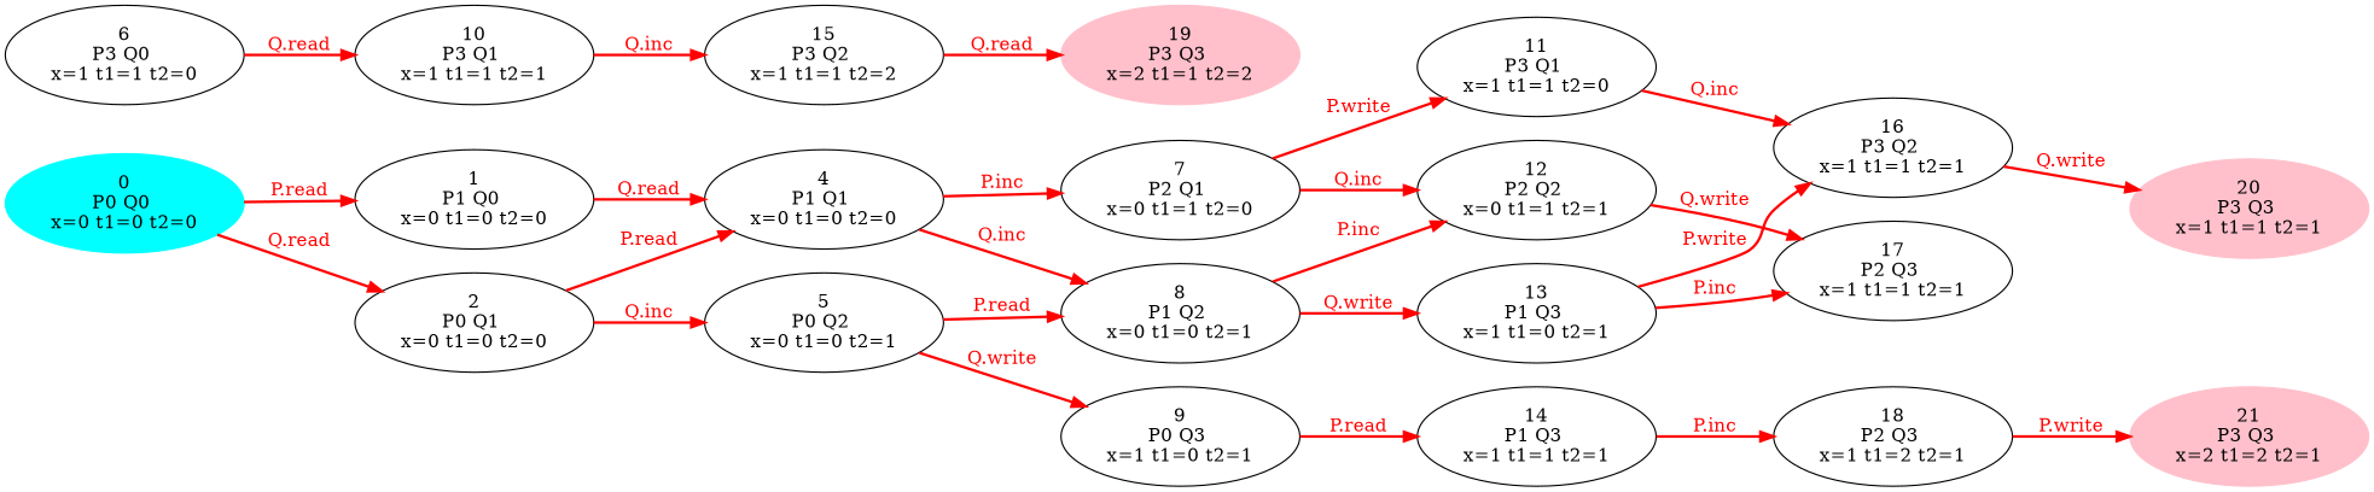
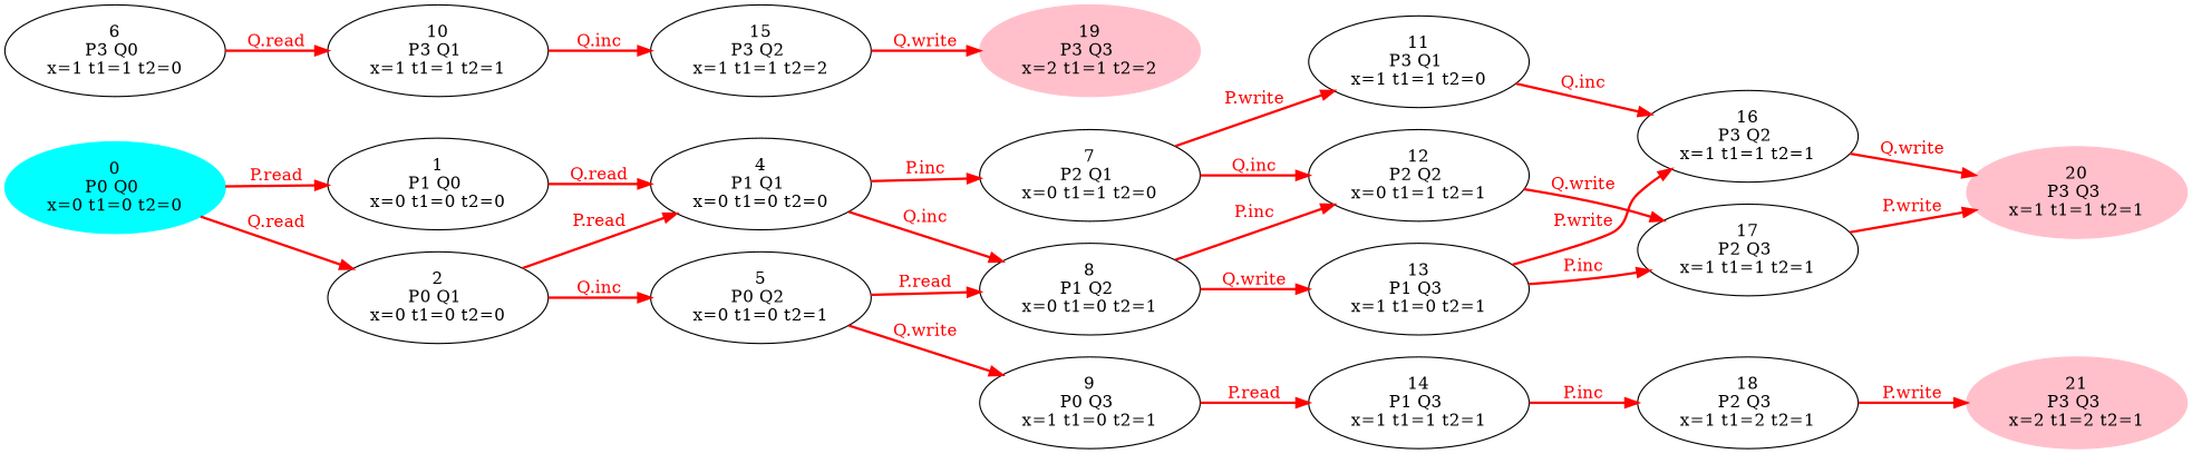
  digraph {
    rankdir=LR
    edge [color=red fontcolor=red penwidth=2 weight=2]
    n1 [color=cyan label="0\nP0 Q0 \nx=0 t1=0 t2=0" style=filled]
    n2 [label="1\nP1 Q0 \nx=0 t1=0 t2=0"]
    n3 [label="2\nP0 Q1 \nx=0 t1=0 t2=0"]
    n4 [label="4\nP1 Q1 \nx=0 t1=0 t2=0"]
    n5 [label="5\nP0 Q2 \nx=0 t1=0 t2=1"]
    n6 [label="7\nP2 Q1 \nx=0 t1=1 t2=0"]
    n7 [label="8\nP1 Q2 \nx=0 t1=0 t2=1"]
    n8 [label="9\nP0 Q3 \nx=1 t1=0 t2=1"]
    n9 [label="6\nP3 Q0 \nx=1 t1=1 t2=0"]
    n10 [label="10\nP3 Q1 \nx=1 t1=1 t2=1"]
    n11 [label="11\nP3 Q1 \nx=1 t1=1 t2=0"]
    n12 [label="12\nP2 Q2 \nx=0 t1=1 t2=1"]
    n13 [label="13\nP1 Q3 \nx=1 t1=0 t2=1"]
    n14 [label="14\nP1 Q3 \nx=1 t1=1 t2=1"]
    n15 [label="15\nP3 Q2 \nx=1 t1=1 t2=2"]
    n16 [label="16\nP3 Q2 \nx=1 t1=1 t2=1"]
    n17 [label="17\nP2 Q3 \nx=1 t1=1 t2=1"]
    n18 [label="18\nP2 Q3 \nx=1 t1=2 t2=1"]
    n19 [color=pink label="19\nP3 Q3 \nx=2 t1=1 t2=2" style=filled]
    n20 [color=pink label="20\nP3 Q3 \nx=1 t1=1 t2=1" style=filled]
    n21 [color=pink label="21\nP3 Q3 \nx=2 t1=2 t2=1" style=filled]
    n1 -> n2 [label="P.read"]
    n1 -> n3 [label="Q.read"]
    n2 -> n4 [label="Q.read"]
    n3 -> n4 [label="P.read"]
    n3 -> n5 [label="Q.inc"]
    n4 -> n6 [label="P.inc"]
    n4 -> n7 [label="Q.inc"]
    n5 -> n7 [label="P.read"]
    n5 -> n8 [label="Q.write"]
    n6 -> n11 [label="P.write"]
    n6 -> n12 [label="Q.inc"]
    n7 -> n12 [label="P.inc"]
    n7 -> n13 [label="Q.write"]
    n8 -> n14 [label="P.read"]
    n9 -> n10 [label="Q.read"]
    n10 -> n15 [label="Q.inc"]
    n11 -> n16 [label="Q.inc"]
    n12 -> n17 [label="Q.write"]
    n13 -> n16 [label="P.write"]
    n13 -> n17 [label="P.inc"]
    n14 -> n18 [label="P.inc"]
-   n15 -> n19 [label="Q.read"]
+   n15 -> n19 [label="Q.write"]
    n16 -> n20 [label="Q.write"]
+   n17 -> n20 [label="P.write"]
    n18 -> n21 [label="P.write"]
  }
